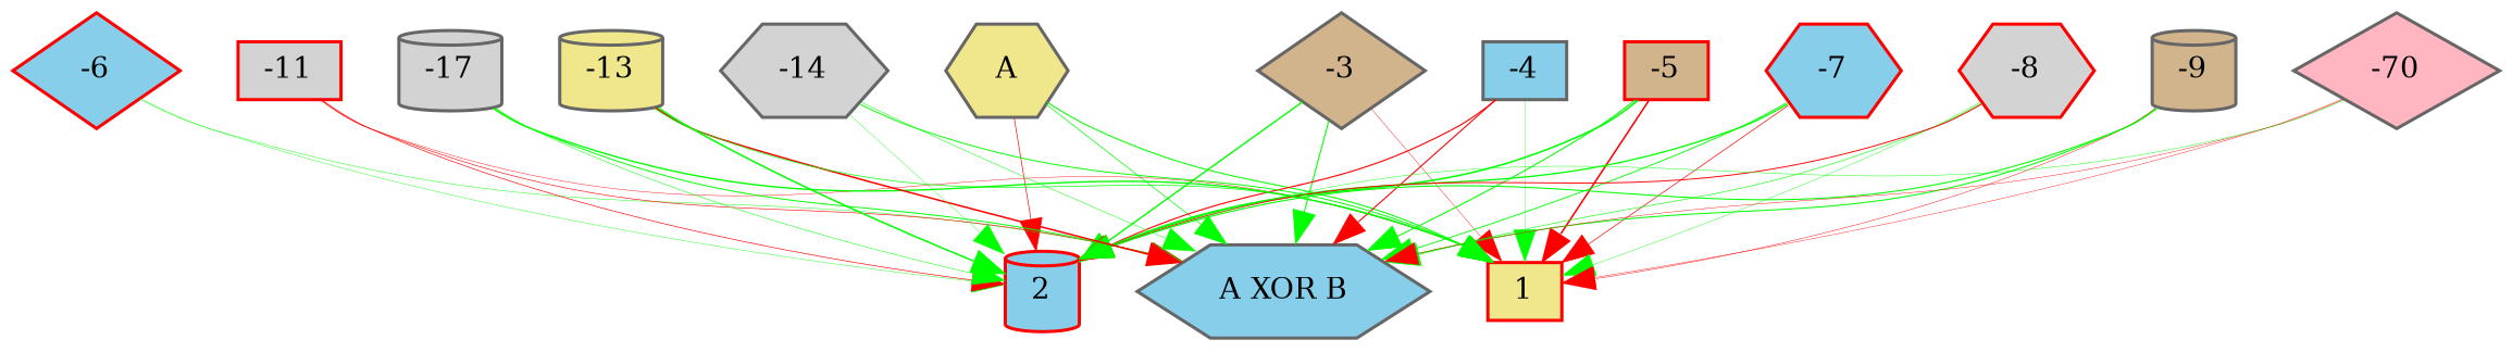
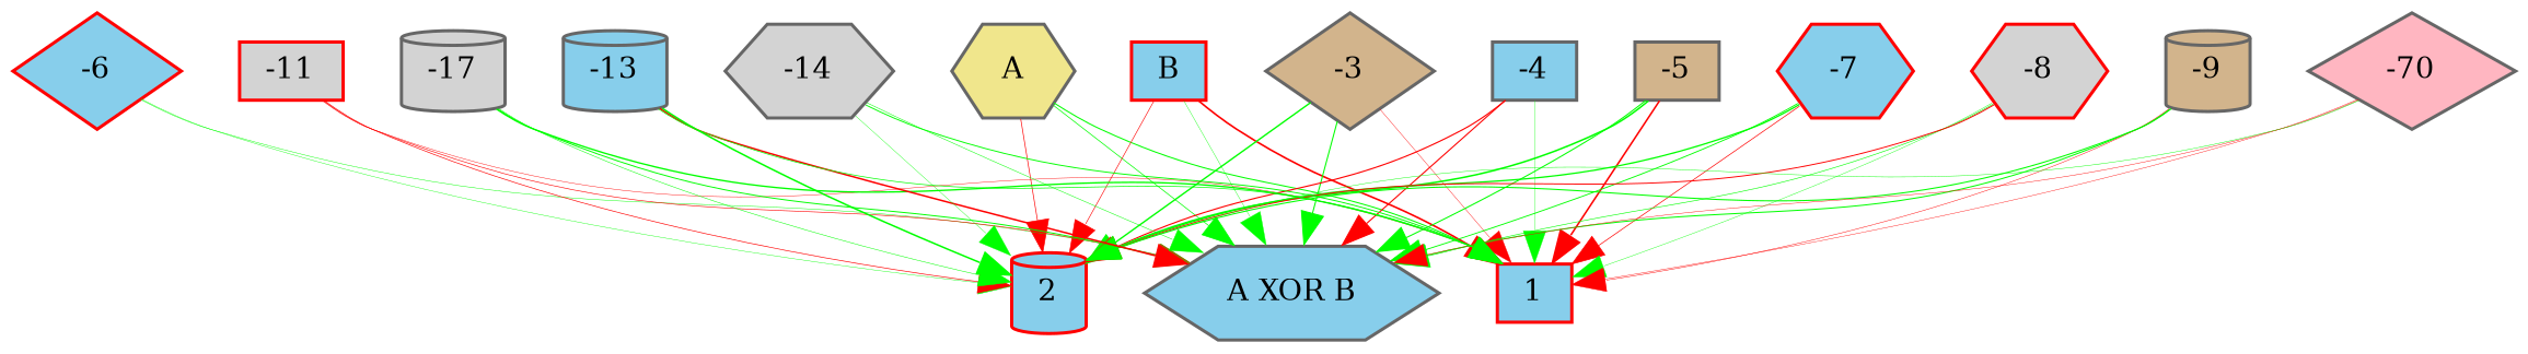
  digraph {
    node [color=gray40 fillcolor=skyblue fontsize=9 shape=hexagon style=filled]
    edge [color=green style=solid]
    A [fillcolor=khaki height=0.2 width=0.2]
    "A XOR B" [height=0.2 width=0.2]
-   1 [color=red fillcolor=khaki height=0.2 shape=box width=0.2]
+   1 [color=red height=0.2 shape=box width=0.2]
    2 [color=red height=0.2 shape=cylinder width=0.2]
+   B [color=red height=0.2 shape=box width=0.2]
    -3 [fillcolor=tan height=0.2 shape=diamond width=0.2]
    -4 [height=0.2 shape=box width=0.2]
-   -5 [color=red fillcolor=tan height=0.2 shape=box width=0.2]
+   -5 [fillcolor=tan height=0.2 shape=box width=0.2]
    -6 [color=red height=0.2 shape=diamond width=0.2]
    -7 [color=red height=0.2 width=0.2]
    -8 [color=red fillcolor=lightgrey height=0.2 width=0.2]
    -9 [fillcolor=tan height=0.2 shape=cylinder width=0.2]
    n13 [fillcolor=lightpink height=0.2 label=-70 shape=diamond width=0.2]
    -11 [color=red fillcolor=lightgrey height=0.2 shape=box width=0.2]
    n15 [fillcolor=lightgrey height=0.2 label=-17 shape=cylinder width=0.2]
-   -13 [fillcolor=khaki height=0.2 shape=cylinder width=0.2]
+   -13 [height=0.2 shape=cylinder width=0.2]
    -14 [fillcolor=lightgrey height=0.2 width=0.2]
    A -> "A XOR B" [penwidth=0.23429599272940058]
    A -> 1 [penwidth=0.340134061558654]
    A -> 2 [color=red penwidth=0.22043411492661463]
+   B -> "A XOR B" [penwidth=0.1265020240352385]
+   B -> 1 [color=red penwidth=0.5412970155407973]
+   B -> 2 [color=red penwidth=0.19965278549586063]
    -3 -> "A XOR B" [penwidth=0.3501926305124473]
    -3 -> 1 [color=red penwidth=0.1302419043158947]
    -3 -> 2 [penwidth=0.45837214445500596]
    -4 -> "A XOR B" [color=red penwidth=0.3594503632438226]
    -4 -> 1 [penwidth=0.11296102110532634]
    -4 -> 2 [color=red penwidth=0.37088652441373393]
    -5 -> "A XOR B" [penwidth=0.34492954390207975]
    -5 -> 1 [color=red penwidth=0.5151110295268998]
    -5 -> 2 [penwidth=0.5045792371825133]
    -6 -> "A XOR B" [penwidth=0.14663865681444477]
    -6 -> 2 [penwidth=0.1284657307040772]
    -7 -> "A XOR B" [penwidth=0.29626878657056266]
    -7 -> 1 [color=red penwidth=0.2254492360172999]
    -7 -> 2 [penwidth=0.42529878139703803]
    -8 -> "A XOR B" [penwidth=0.19475368375631996]
    -8 -> 1 [penwidth=0.1302037518243494]
    -8 -> 2 [color=red penwidth=0.31356016580233487]
    -9 -> "A XOR B" [penwidth=0.335327208713582]
    -9 -> 1 [color=red penwidth=0.14950913856208498]
    -9 -> 2 [penwidth=0.3505793135021107]
    n13 -> "A XOR B" [color=red penwidth=0.13857864777658077]
    n13 -> 1 [color=red penwidth=0.13018666080082084]
    n13 -> 2 [penwidth=0.14259589137047954]
    -11 -> "A XOR B" [color=red penwidth=0.19357697410433788]
    -11 -> 1 [color=red penwidth=0.13756887937550627]
    -11 -> 2 [color=red penwidth=0.2110703232073991]
    n15 -> "A XOR B" [penwidth=0.3203529216712028]
    n15 -> 1 [penwidth=0.44723618282983535]
    n15 -> 2 [penwidth=0.16397044613518286]
    -13 -> "A XOR B" [color=red penwidth=0.5019235558623482]
    -13 -> 1 [penwidth=0.22922781637108888]
    -13 -> 2 [penwidth=0.5042483574153773]
    -14 -> "A XOR B" [penwidth=0.16175923254194713]
    -14 -> 1 [penwidth=0.3101249344005911]
    -14 -> 2 [penwidth=0.12094026318460126]
  }
